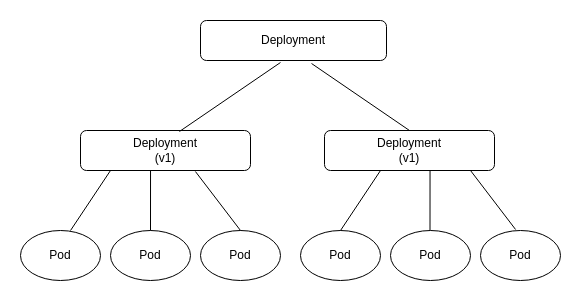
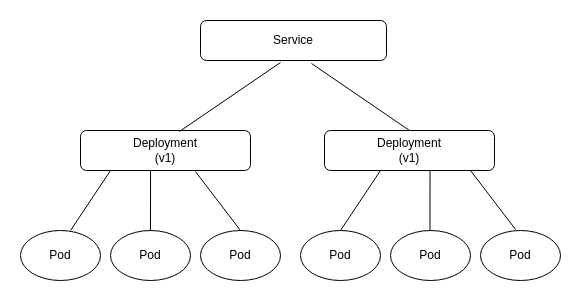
  <mxCell id="0" />
  <mxCell id="1" parent="0" />
- <mxCell id="2" value="Deployment" style="rounded=1;whiteSpace=wrap;html=1;" vertex="1" parent="1"><mxGeometry x="200" y="20" width="186" height="40" as="geometry" /></mxCell>
+ <mxCell id="2" value="Service" style="rounded=1;whiteSpace=wrap;html=1;" vertex="1" parent="1"><mxGeometry x="200" y="20" width="186" height="40" as="geometry" /></mxCell>
  <mxCell id="3" value="Deployment&lt;br&gt;(v1)" style="rounded=1;whiteSpace=wrap;html=1;" vertex="1" parent="1"><mxGeometry x="80" y="130" width="170" height="40" as="geometry" /></mxCell>
  <mxCell id="4" value="Deployment&lt;br&gt;(v1)" style="rounded=1;whiteSpace=wrap;html=1;" vertex="1" parent="1"><mxGeometry x="324" y="130" width="170" height="40" as="geometry" /></mxCell>
  <mxCell id="5" value="Pod" style="ellipse;whiteSpace=wrap;html=1;" vertex="1" parent="1"><mxGeometry x="20" y="230" width="80" height="50" as="geometry" /></mxCell>
  <mxCell id="6" value="Pod" style="ellipse;whiteSpace=wrap;html=1;" vertex="1" parent="1"><mxGeometry x="110" y="230" width="80" height="50" as="geometry" /></mxCell>
  <mxCell id="7" value="Pod" style="ellipse;whiteSpace=wrap;html=1;" vertex="1" parent="1"><mxGeometry x="200" y="230" width="80" height="50" as="geometry" /></mxCell>
  <mxCell id="8" value="" style="endArrow=none;html=1;rounded=0;strokeColor=default;exitX=0.582;exitY=0.025;exitDx=0;exitDy=0;exitPerimeter=0;entryX=0.43;entryY=1.05;entryDx=0;entryDy=0;entryPerimeter=0;" edge="1" parent="1" source="3" target="2"><mxGeometry width="50" height="50" relative="1" as="geometry"><mxPoint x="170" y="110" as="sourcePoint" /><mxPoint x="220" y="60" as="targetPoint" /></mxGeometry></mxCell>
  <mxCell id="9" value="" style="endArrow=none;html=1;rounded=0;strokeColor=default;exitX=0.5;exitY=0;exitDx=0;exitDy=0;entryX=0.597;entryY=1.075;entryDx=0;entryDy=0;entryPerimeter=0;" edge="1" parent="1" source="4" target="2"><mxGeometry width="50" height="50" relative="1" as="geometry"><mxPoint x="198.94" y="141" as="sourcePoint" /><mxPoint x="310" y="70" as="targetPoint" /><Array as="points" /></mxGeometry></mxCell>
  <mxCell id="10" value="" style="endArrow=none;html=1;rounded=0;strokeColor=default;" edge="1" parent="1"><mxGeometry width="50" height="50" relative="1" as="geometry"><mxPoint x="70" y="230" as="sourcePoint" /><mxPoint x="110" y="170" as="targetPoint" /></mxGeometry></mxCell>
  <mxCell id="11" value="" style="endArrow=none;html=1;rounded=0;strokeColor=default;exitX=0.5;exitY=0;exitDx=0;exitDy=0;entryX=0.412;entryY=1;entryDx=0;entryDy=0;entryPerimeter=0;" edge="1" parent="1" source="6" target="3"><mxGeometry width="50" height="50" relative="1" as="geometry"><mxPoint x="130" y="251" as="sourcePoint" /><mxPoint x="224.06" y="170" as="targetPoint" /></mxGeometry></mxCell>
  <mxCell id="12" value="" style="endArrow=none;html=1;rounded=0;strokeColor=default;exitX=0.5;exitY=0;exitDx=0;exitDy=0;entryX=0.676;entryY=1.025;entryDx=0;entryDy=0;entryPerimeter=0;" edge="1" parent="1" source="7" target="3"><mxGeometry width="50" height="50" relative="1" as="geometry"><mxPoint x="160" y="240" as="sourcePoint" /><mxPoint x="160.04" y="180" as="targetPoint" /></mxGeometry></mxCell>
  <mxCell id="13" value="Pod" style="ellipse;whiteSpace=wrap;html=1;" vertex="1" parent="1"><mxGeometry x="300" y="230" width="80" height="50" as="geometry" /></mxCell>
  <mxCell id="14" value="Pod" style="ellipse;whiteSpace=wrap;html=1;" vertex="1" parent="1"><mxGeometry x="390" y="230" width="80" height="50" as="geometry" /></mxCell>
  <mxCell id="15" value="Pod" style="ellipse;whiteSpace=wrap;html=1;" vertex="1" parent="1"><mxGeometry x="480" y="230" width="80" height="50" as="geometry" /></mxCell>
  <mxCell id="16" value="" style="endArrow=none;html=1;rounded=0;strokeColor=default;" edge="1" parent="1"><mxGeometry width="50" height="50" relative="1" as="geometry"><mxPoint x="340" y="230" as="sourcePoint" /><mxPoint x="380" y="170" as="targetPoint" /></mxGeometry></mxCell>
  <mxCell id="17" value="" style="endArrow=none;html=1;rounded=0;strokeColor=default;exitX=0.5;exitY=0;exitDx=0;exitDy=0;entryX=0.412;entryY=1;entryDx=0;entryDy=0;entryPerimeter=0;" edge="1" parent="1"><mxGeometry width="50" height="50" relative="1" as="geometry"><mxPoint x="429.5" y="230" as="sourcePoint" /><mxPoint x="429.54" y="170" as="targetPoint" /></mxGeometry></mxCell>
  <mxCell id="18" value="" style="endArrow=none;html=1;rounded=0;strokeColor=default;exitX=0.5;exitY=0;exitDx=0;exitDy=0;entryX=0.676;entryY=1.025;entryDx=0;entryDy=0;entryPerimeter=0;" edge="1" parent="1"><mxGeometry width="50" height="50" relative="1" as="geometry"><mxPoint x="515.08" y="229" as="sourcePoint" /><mxPoint x="470" y="170" as="targetPoint" /></mxGeometry></mxCell>
